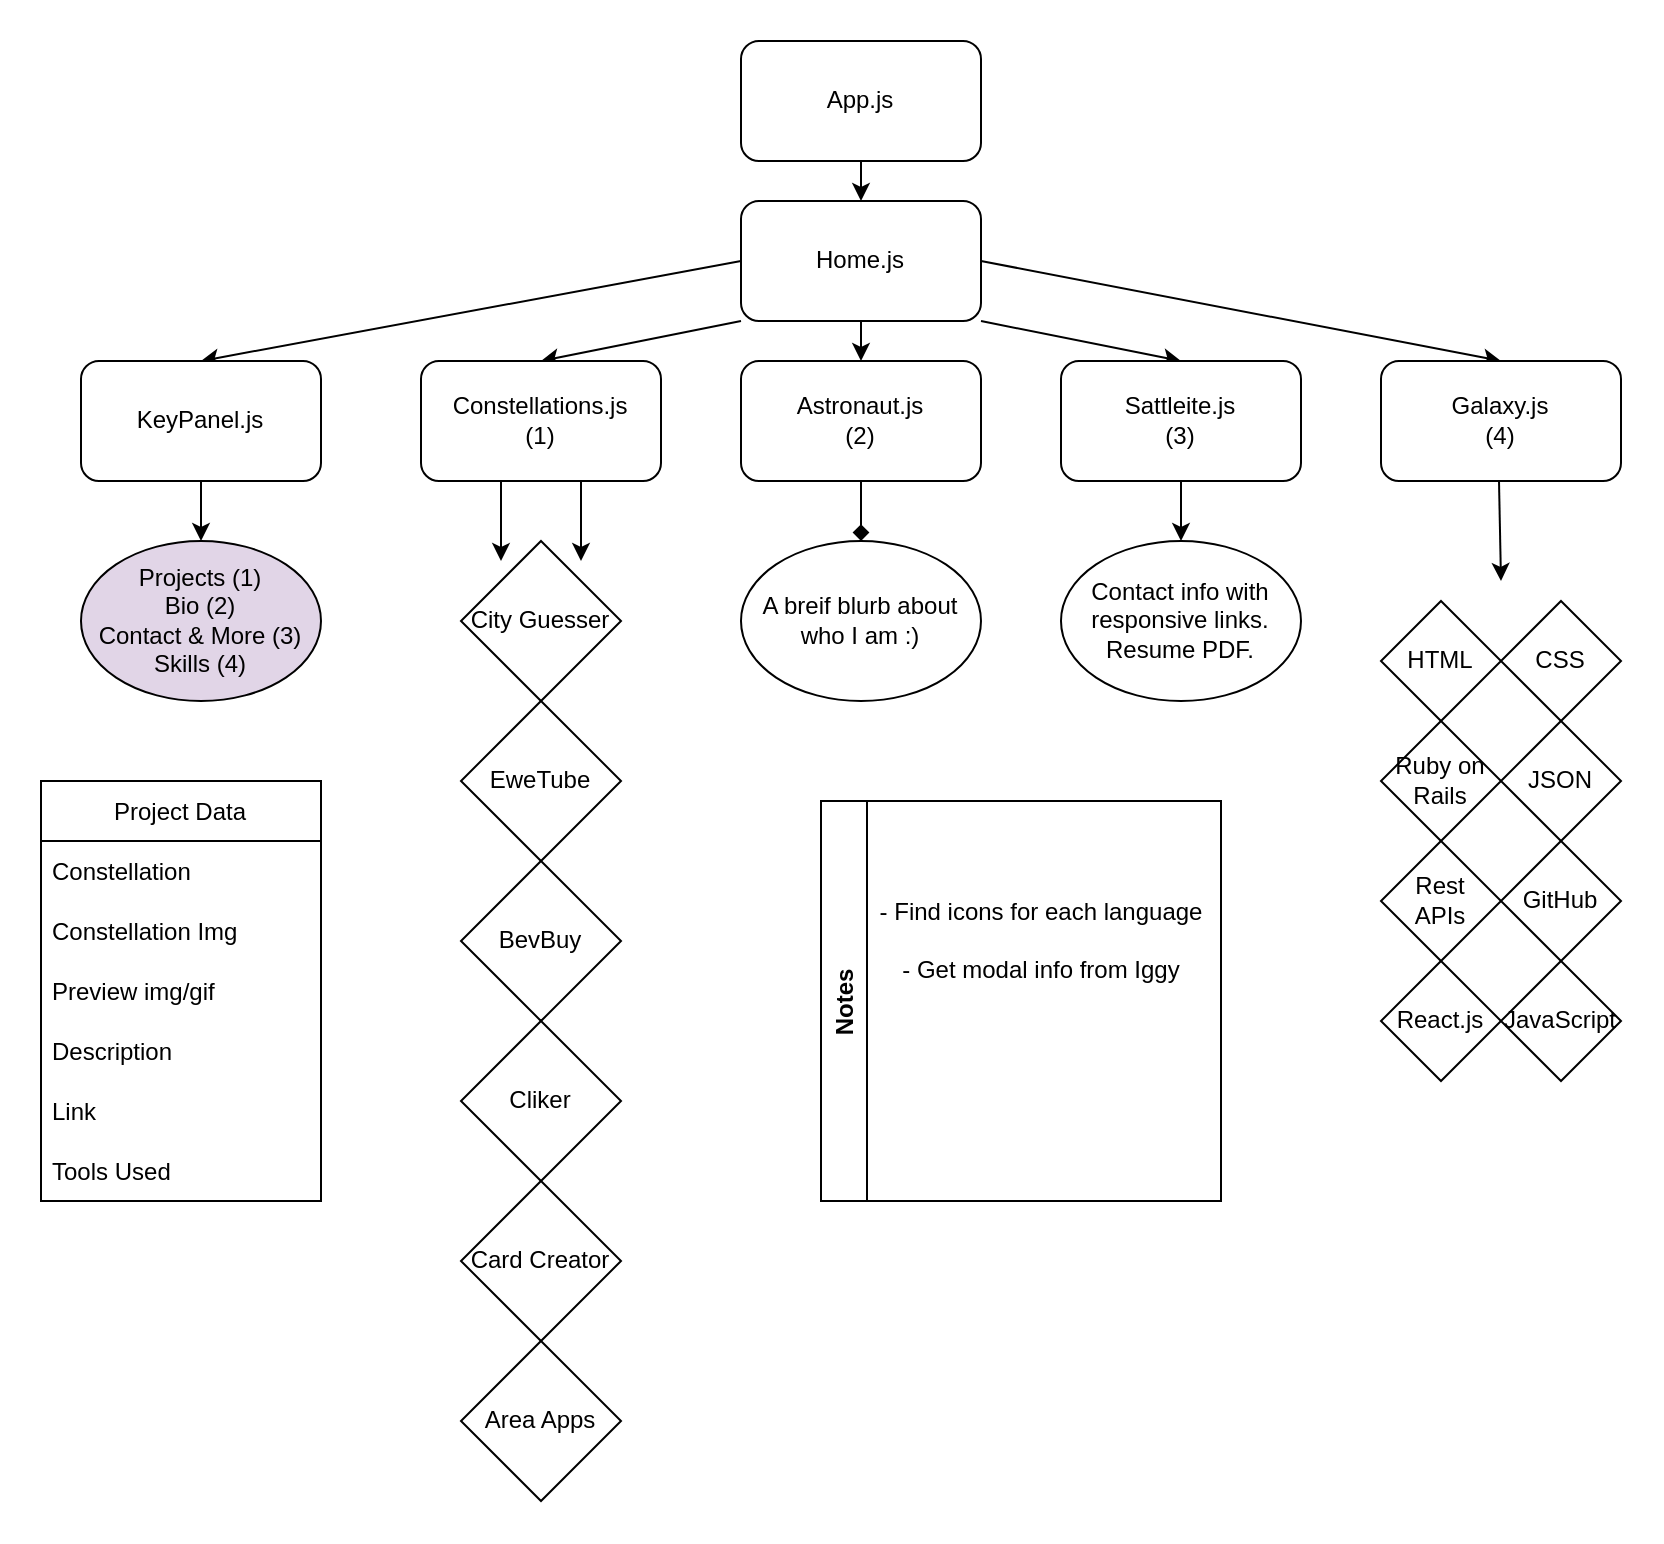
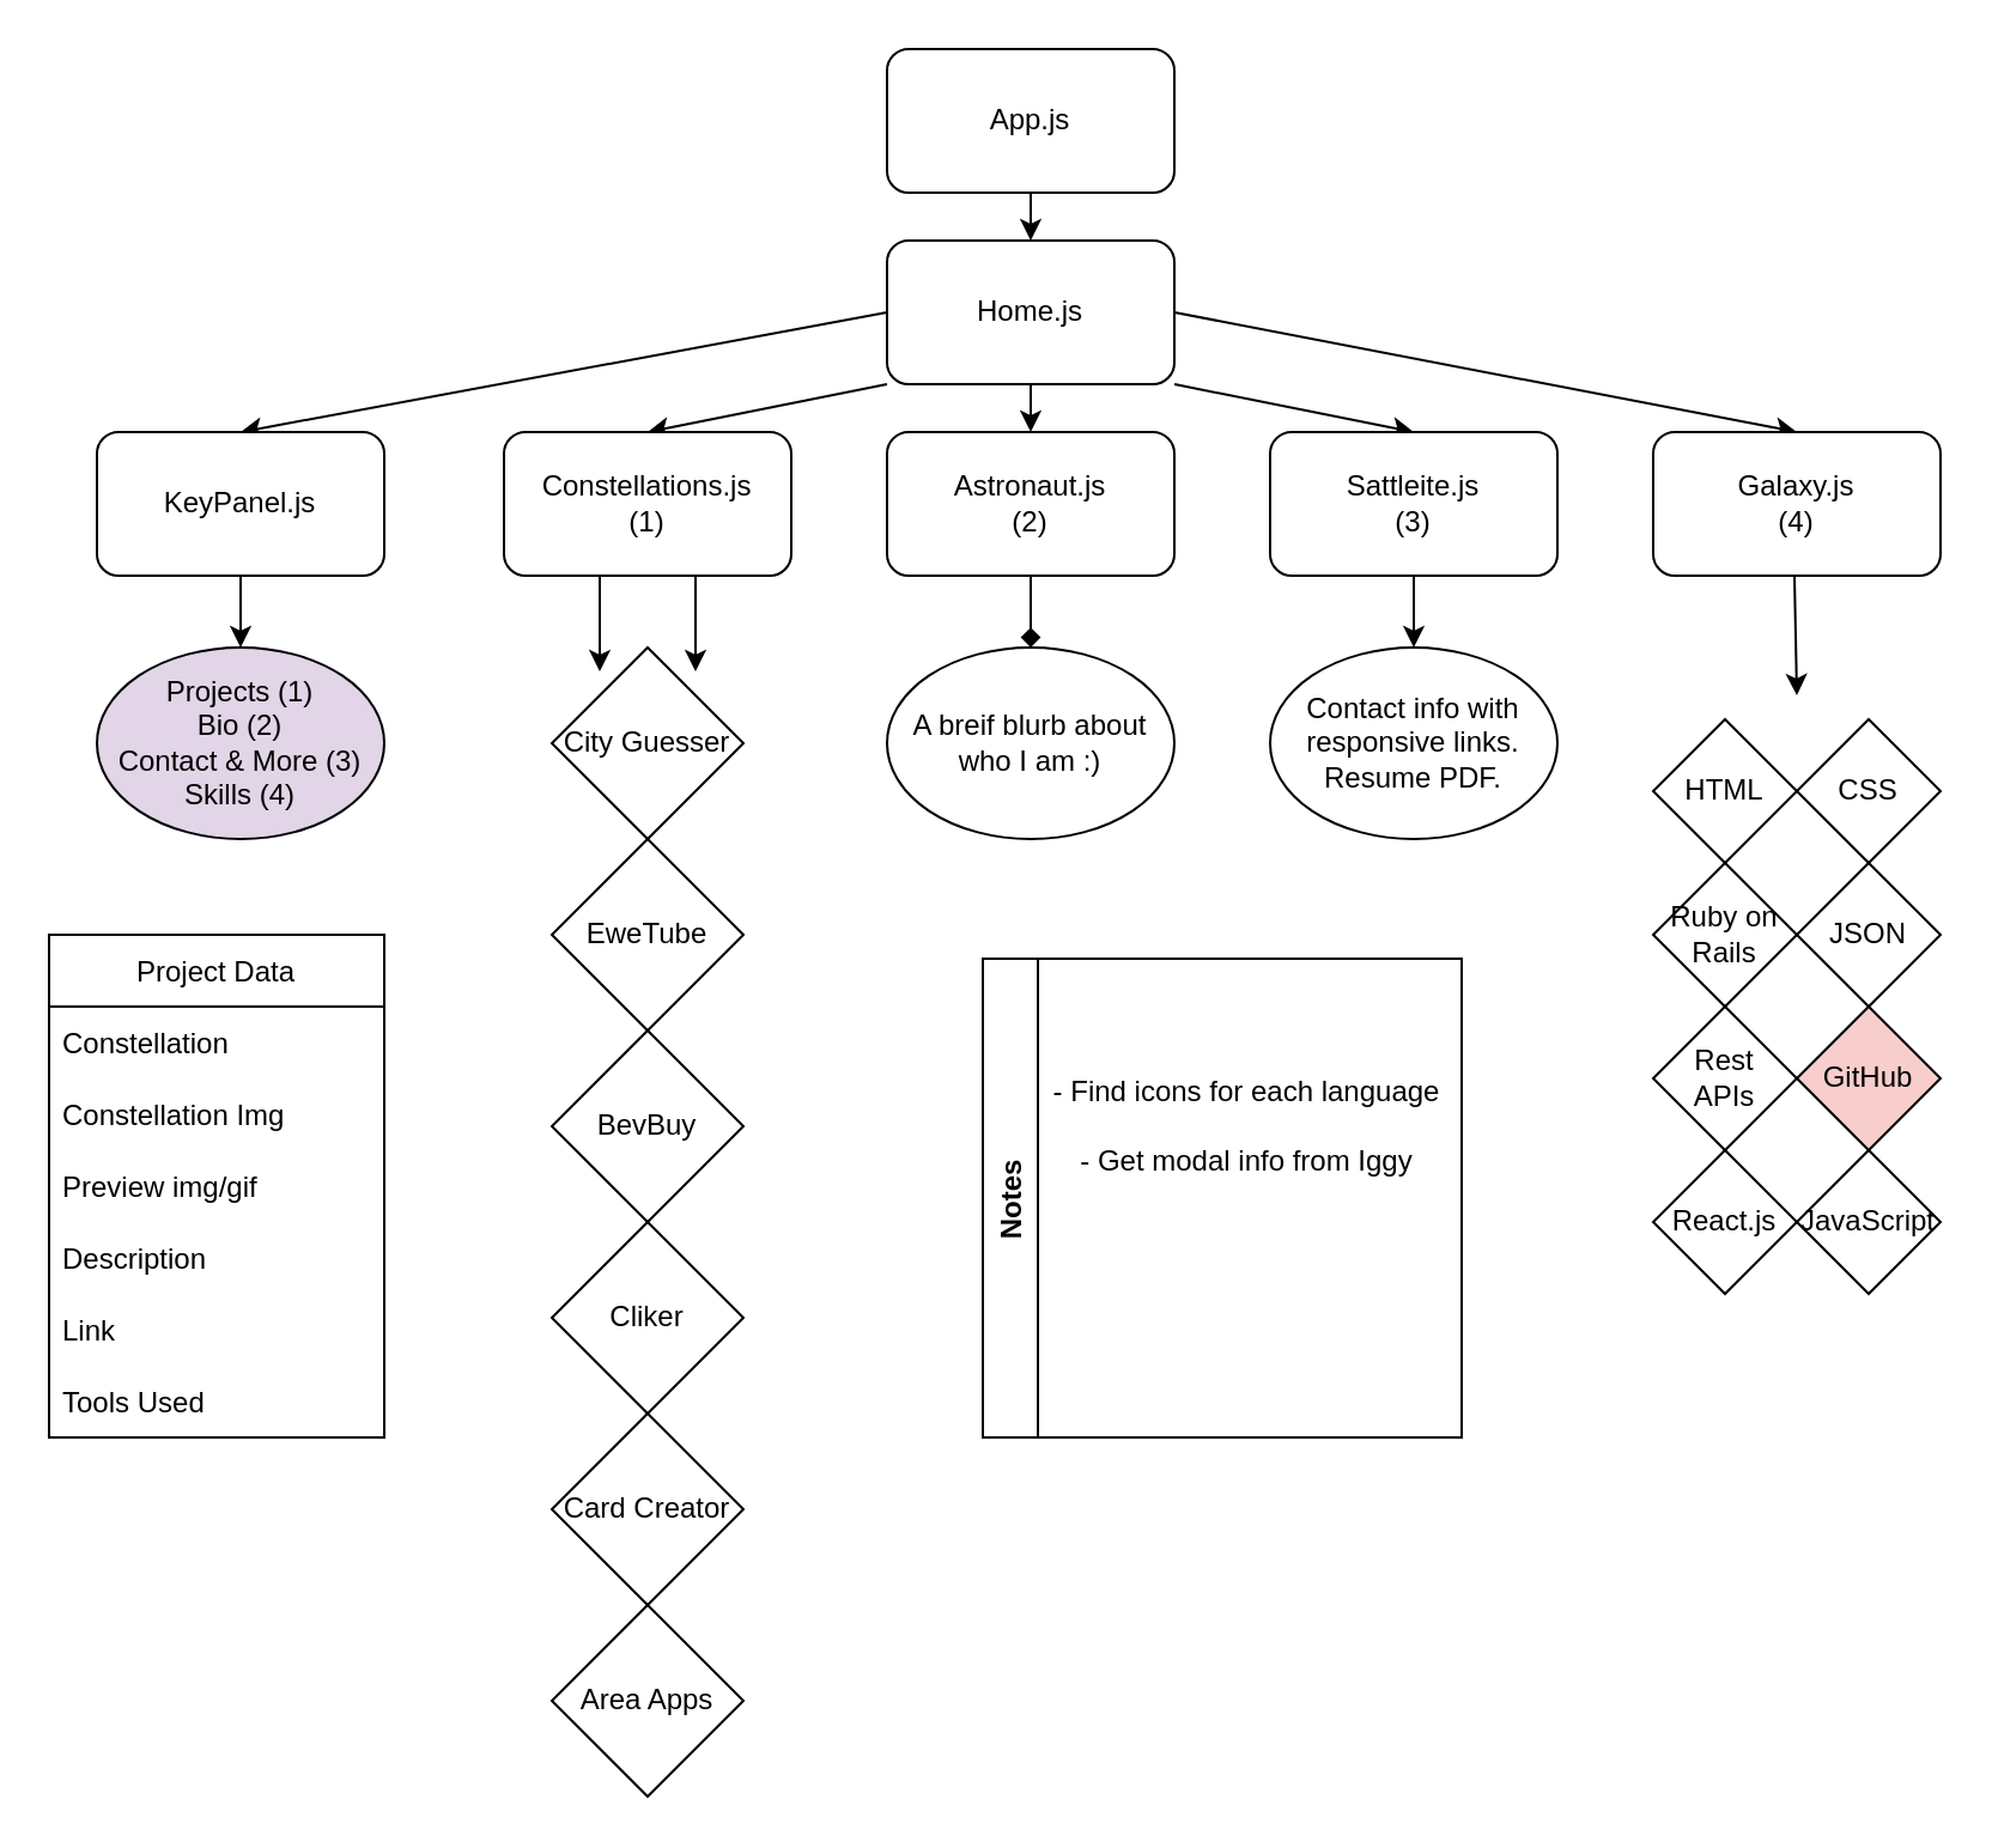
  <mxCell id="0" />
  <mxCell id="1" parent="0" />
  <mxCell id="2" style="edgeStyle=none;html=1;" edge="1" parent="1" source="3" target="9"><mxGeometry relative="1" as="geometry" /></mxCell>
  <mxCell id="3" value="App.js" style="rounded=1;whiteSpace=wrap;html=1;" vertex="1" parent="1"><mxGeometry x="370" y="20" width="120" height="60" as="geometry" /></mxCell>
  <mxCell id="4" style="edgeStyle=none;html=1;exitX=0;exitY=0.5;exitDx=0;exitDy=0;entryX=0.5;entryY=0;entryDx=0;entryDy=0;" edge="1" parent="1" source="9" target="17"><mxGeometry relative="1" as="geometry" /></mxCell>
  <mxCell id="5" style="edgeStyle=none;html=1;exitX=0;exitY=1;exitDx=0;exitDy=0;entryX=0.5;entryY=0;entryDx=0;entryDy=0;" edge="1" parent="1" source="9" target="10"><mxGeometry relative="1" as="geometry" /></mxCell>
  <mxCell id="6" style="edgeStyle=none;html=1;exitX=0.5;exitY=1;exitDx=0;exitDy=0;entryX=0.5;entryY=0;entryDx=0;entryDy=0;" edge="1" parent="1" source="9" target="14"><mxGeometry relative="1" as="geometry" /></mxCell>
  <mxCell id="7" style="edgeStyle=none;html=1;exitX=1;exitY=1;exitDx=0;exitDy=0;entryX=0.5;entryY=0;entryDx=0;entryDy=0;" edge="1" parent="1" source="9" target="12"><mxGeometry relative="1" as="geometry" /></mxCell>
  <mxCell id="8" style="edgeStyle=none;html=1;exitX=1;exitY=0.5;exitDx=0;exitDy=0;entryX=0.5;entryY=0;entryDx=0;entryDy=0;" edge="1" parent="1" source="9" target="15"><mxGeometry relative="1" as="geometry" /></mxCell>
  <mxCell id="9" value="Home.js" style="rounded=1;whiteSpace=wrap;html=1;" vertex="1" parent="1"><mxGeometry x="370" y="100" width="120" height="60" as="geometry" /></mxCell>
  <mxCell id="10" value="Constellations.js&lt;br&gt;(1)" style="rounded=1;whiteSpace=wrap;html=1;" vertex="1" parent="1"><mxGeometry x="210" y="180" width="120" height="60" as="geometry" /></mxCell>
  <mxCell id="11" style="edgeStyle=none;html=1;entryX=0.5;entryY=0;entryDx=0;entryDy=0;" edge="1" parent="1" source="12" target="28"><mxGeometry relative="1" as="geometry" /></mxCell>
  <mxCell id="12" value="Sattleite.js&lt;br&gt;(3)" style="rounded=1;whiteSpace=wrap;html=1;" vertex="1" parent="1"><mxGeometry x="530" y="180" width="120" height="60" as="geometry" /></mxCell>
  <mxCell id="13" style="edgeStyle=none;html=1;entryX=0.5;entryY=0;entryDx=0;entryDy=0;endArrow=diamond;" edge="1" parent="1" source="14" target="27"><mxGeometry relative="1" as="geometry" /></mxCell>
  <mxCell id="14" value="Astronaut.js&lt;br&gt;(2)" style="rounded=1;whiteSpace=wrap;html=1;" vertex="1" parent="1"><mxGeometry x="370" y="180" width="120" height="60" as="geometry" /></mxCell>
  <mxCell id="15" value="Galaxy.js&lt;br&gt;(4)" style="rounded=1;whiteSpace=wrap;html=1;" vertex="1" parent="1"><mxGeometry x="690" y="180" width="120" height="60" as="geometry" /></mxCell>
  <mxCell id="16" style="edgeStyle=none;html=1;entryX=0.5;entryY=0;entryDx=0;entryDy=0;" edge="1" parent="1" source="17" target="18"><mxGeometry relative="1" as="geometry" /></mxCell>
  <mxCell id="17" value="KeyPanel.js" style="rounded=1;whiteSpace=wrap;html=1;" vertex="1" parent="1"><mxGeometry x="40" y="180" width="120" height="60" as="geometry" /></mxCell>
  <mxCell id="18" value="Projects (1)&lt;br&gt;Bio (2)&lt;br&gt;Contact &amp;amp; More (3)&lt;br&gt;Skills (4)" style="ellipse;whiteSpace=wrap;html=1;fillColor=#e1d5e7;" vertex="1" parent="1"><mxGeometry x="40" y="270" width="120" height="80" as="geometry" /></mxCell>
  <mxCell id="19" value="City Guesser" style="rhombus;whiteSpace=wrap;html=1;" vertex="1" parent="1"><mxGeometry x="230" y="270" width="80" height="80" as="geometry" /></mxCell>
  <mxCell id="20" value="EweTube" style="rhombus;whiteSpace=wrap;html=1;" vertex="1" parent="1"><mxGeometry x="230" y="350" width="80" height="80" as="geometry" /></mxCell>
  <mxCell id="21" value="BevBuy" style="rhombus;whiteSpace=wrap;html=1;" vertex="1" parent="1"><mxGeometry x="230" y="430" width="80" height="80" as="geometry" /></mxCell>
  <mxCell id="22" value="Cliker" style="rhombus;whiteSpace=wrap;html=1;" vertex="1" parent="1"><mxGeometry x="230" y="510" width="80" height="80" as="geometry" /></mxCell>
  <mxCell id="23" value="Card Creator" style="rhombus;whiteSpace=wrap;html=1;" vertex="1" parent="1"><mxGeometry x="230" y="590" width="80" height="80" as="geometry" /></mxCell>
  <mxCell id="24" value="Area Apps" style="rhombus;whiteSpace=wrap;html=1;" vertex="1" parent="1"><mxGeometry x="230" y="670" width="80" height="80" as="geometry" /></mxCell>
  <mxCell id="25" value="" style="endArrow=classic;html=1;" edge="1" parent="1"><mxGeometry relative="1" as="geometry"><mxPoint x="250" y="240" as="sourcePoint" /><mxPoint x="250" y="280" as="targetPoint" /><Array as="points" /></mxGeometry></mxCell>
  <mxCell id="26" value="" style="endArrow=classic;html=1;" edge="1" parent="1"><mxGeometry relative="1" as="geometry"><mxPoint x="290" y="240" as="sourcePoint" /><mxPoint x="290" y="280" as="targetPoint" /><Array as="points" /></mxGeometry></mxCell>
  <mxCell id="27" value="A breif blurb about who I am :)" style="ellipse;whiteSpace=wrap;html=1;" vertex="1" parent="1"><mxGeometry x="370" y="270" width="120" height="80" as="geometry" /></mxCell>
  <mxCell id="28" value="Contact info with responsive links.&lt;br&gt;Resume PDF.&lt;br&gt;" style="ellipse;whiteSpace=wrap;html=1;" vertex="1" parent="1"><mxGeometry x="530" y="270" width="120" height="80" as="geometry" /></mxCell>
  <mxCell id="29" value="React.js" style="rhombus;whiteSpace=wrap;html=1;" vertex="1" parent="1"><mxGeometry x="690" y="480" width="60" height="60" as="geometry" /></mxCell>
  <mxCell id="30" value="JavaScript" style="rhombus;whiteSpace=wrap;html=1;" vertex="1" parent="1"><mxGeometry x="750" y="480" width="60" height="60" as="geometry" /></mxCell>
  <mxCell id="31" value="HTML&lt;span style=&quot;color: rgba(0 , 0 , 0 , 0) ; font-family: monospace ; font-size: 0px&quot;&gt;%3CmxGraphModel%3E%3Croot%3E%3CmxCell%20id%3D%220%22%2F%3E%3CmxCell%20id%3D%221%22%20parent%3D%220%22%2F%3E%3CmxCell%20id%3D%222%22%20value%3D%22React.js%22%20style%3D%22rhombus%3BwhiteSpace%3Dwrap%3Bhtml%3D1%3B%22%20vertex%3D%221%22%20parent%3D%221%22%3E%3CmxGeometry%20x%3D%22680%22%20y%3D%22240%22%20width%3D%2260%22%20height%3D%2260%22%20as%3D%22geometry%22%2F%3E%3C%2FmxCell%3E%3C%2Froot%3E%3C%2FmxGraphModel%3E&lt;/span&gt;" style="rhombus;whiteSpace=wrap;html=1;" vertex="1" parent="1"><mxGeometry x="690" y="300" width="60" height="60" as="geometry" /></mxCell>
  <mxCell id="32" value="CSS" style="rhombus;whiteSpace=wrap;html=1;" vertex="1" parent="1"><mxGeometry x="750" y="300" width="60" height="60" as="geometry" /></mxCell>
  <mxCell id="33" value="Ruby on Rails" style="rhombus;whiteSpace=wrap;html=1;" vertex="1" parent="1"><mxGeometry x="690" y="360" width="60" height="60" as="geometry" /></mxCell>
  <mxCell id="34" value="JSON" style="rhombus;whiteSpace=wrap;html=1;" vertex="1" parent="1"><mxGeometry x="750" y="360" width="60" height="60" as="geometry" /></mxCell>
  <mxCell id="35" value="Rest&lt;br&gt;APIs" style="rhombus;whiteSpace=wrap;html=1;" vertex="1" parent="1"><mxGeometry x="690" y="420" width="60" height="60" as="geometry" /></mxCell>
- <mxCell id="36" value="GitHub" style="rhombus;whiteSpace=wrap;html=1;" vertex="1" parent="1"><mxGeometry x="750" y="420" width="60" height="60" as="geometry" /></mxCell>
+ <mxCell id="36" value="GitHub" style="rhombus;whiteSpace=wrap;html=1;fillColor=#f8cecc;" vertex="1" parent="1"><mxGeometry x="750" y="420" width="60" height="60" as="geometry" /></mxCell>
  <mxCell id="37" style="edgeStyle=none;html=1;" edge="1" parent="1"><mxGeometry relative="1" as="geometry"><mxPoint x="749" y="240" as="sourcePoint" /><mxPoint x="750" y="290" as="targetPoint" /></mxGeometry></mxCell>
  <mxCell id="38" value="Project Data" style="swimlane;fontStyle=0;childLayout=stackLayout;horizontal=1;startSize=30;horizontalStack=0;resizeParent=1;resizeParentMax=0;resizeLast=0;collapsible=1;marginBottom=0;" vertex="1" parent="1"><mxGeometry x="20" y="390" width="140" height="210" as="geometry" /></mxCell>
  <mxCell id="39" value="Constellation" style="text;strokeColor=none;fillColor=none;align=left;verticalAlign=middle;spacingLeft=4;spacingRight=4;overflow=hidden;points=[[0,0.5],[1,0.5]];portConstraint=eastwest;rotatable=0;" vertex="1" parent="38"><mxGeometry y="30" width="140" height="30" as="geometry" /></mxCell>
  <mxCell id="40" value="Constellation Img" style="text;strokeColor=none;fillColor=none;align=left;verticalAlign=middle;spacingLeft=4;spacingRight=4;overflow=hidden;points=[[0,0.5],[1,0.5]];portConstraint=eastwest;rotatable=0;" vertex="1" parent="38"><mxGeometry y="60" width="140" height="30" as="geometry" /></mxCell>
  <mxCell id="41" value="Preview img/gif" style="text;strokeColor=none;fillColor=none;align=left;verticalAlign=middle;spacingLeft=4;spacingRight=4;overflow=hidden;points=[[0,0.5],[1,0.5]];portConstraint=eastwest;rotatable=0;" vertex="1" parent="38"><mxGeometry y="90" width="140" height="30" as="geometry" /></mxCell>
  <mxCell id="42" value="Description" style="text;strokeColor=none;fillColor=none;align=left;verticalAlign=middle;spacingLeft=4;spacingRight=4;overflow=hidden;points=[[0,0.5],[1,0.5]];portConstraint=eastwest;rotatable=0;" vertex="1" parent="38"><mxGeometry y="120" width="140" height="30" as="geometry" /></mxCell>
  <mxCell id="43" value="Link" style="text;strokeColor=none;fillColor=none;align=left;verticalAlign=middle;spacingLeft=4;spacingRight=4;overflow=hidden;points=[[0,0.5],[1,0.5]];portConstraint=eastwest;rotatable=0;" vertex="1" parent="38"><mxGeometry y="150" width="140" height="30" as="geometry" /></mxCell>
  <mxCell id="44" value="Tools Used" style="text;strokeColor=none;fillColor=none;align=left;verticalAlign=middle;spacingLeft=4;spacingRight=4;overflow=hidden;points=[[0,0.5],[1,0.5]];portConstraint=eastwest;rotatable=0;" vertex="1" parent="38"><mxGeometry y="180" width="140" height="30" as="geometry" /></mxCell>
  <mxCell id="45" value="" style="group" vertex="1" connectable="0" parent="1"><mxGeometry x="410" y="400" width="205" height="200" as="geometry" /></mxCell>
  <mxCell id="46" value="Notes" style="swimlane;horizontal=0;" vertex="1" parent="45"><mxGeometry width="200" height="200" as="geometry" /></mxCell>
  <mxCell id="47" value="- Find icons for each language&lt;br&gt;&lt;br&gt;- Get modal info from Iggy" style="text;html=1;align=center;verticalAlign=middle;resizable=0;points=[];autosize=1;strokeColor=none;fillColor=none;" vertex="1" parent="46"><mxGeometry x="20" y="45" width="180" height="50" as="geometry" /></mxCell>
